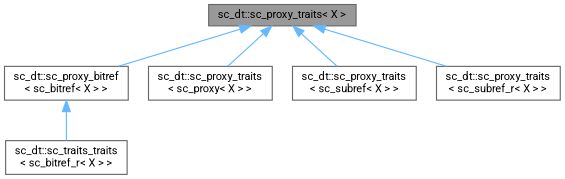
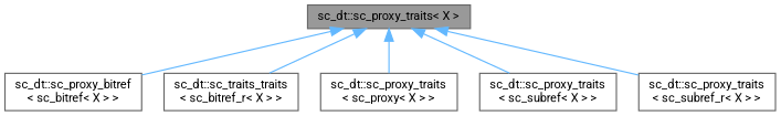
  digraph {
    fontname=Roboto
    rankdir=TB
    node [color=gray40 fillcolor=white fontname=Roboto fontsize=10 shape=box style=filled]
    edge [color=steelblue1 dir=back fontname=Roboto fontsize=10 labelfontname=FreeSans labelfontsize=10 style=solid]
    n1 [fillcolor=grey60 fontcolor=black height=0.2 label="sc_dt::sc_proxy_traits\< X \>" width=0.4]
    n2 [height=0.2 label="sc_dt::sc_proxy_bitref\l\< sc_bitref\< X \> \>" width=0.4]
    n3 [height=0.2 label="sc_dt::sc_traits_traits\l\< sc_bitref_r\< X \> \>" width=0.4]
    n4 [height=0.2 label="sc_dt::sc_proxy_traits\l\< sc_proxy\< X \> \>" width=0.4]
    n5 [height=0.2 label="sc_dt::sc_proxy_traits\l\< sc_subref\< X \> \>" width=0.4]
    n6 [height=0.2 label="sc_dt::sc_proxy_traits\l\< sc_subref_r\< X \> \>" width=0.4]
    n1 -> n2
-   n2 -> n3
+   n1 -> n3
    n1 -> n4
    n1 -> n5
    n1 -> n6
  }
